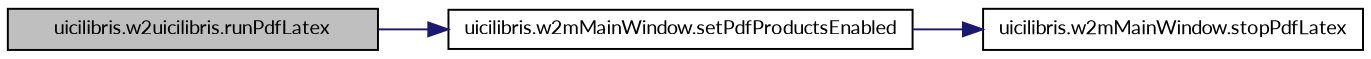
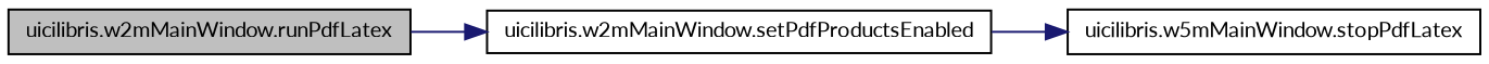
  digraph {
    fontname=Lato
    rankdir=LR
    node [color=black fillcolor=white fontname=Lato fontsize=10 shape=record style=filled]
    edge [color=midnightblue fontname=Lato fontsize=10 labelfontname=FreeSans labelfontsize=10 style=solid]
-   n1 [fillcolor=grey75 fontcolor=black height=0.2 label="uicilibris.w2uicilibris.runPdfLatex" width=0.4]
+   n1 [fillcolor=grey75 fontcolor=black height=0.2 label="uicilibris.w2mMainWindow.runPdfLatex" width=0.4]
    n2 [height=0.2 label="uicilibris.w2mMainWindow.setPdfProductsEnabled" width=0.4]
-   n3 [height=0.2 label="uicilibris.w2mMainWindow.stopPdfLatex" width=0.4]
+   n3 [height=0.2 label="uicilibris.w5mMainWindow.stopPdfLatex" width=0.4]
    n1 -> n2
    n2 -> n3
  }
